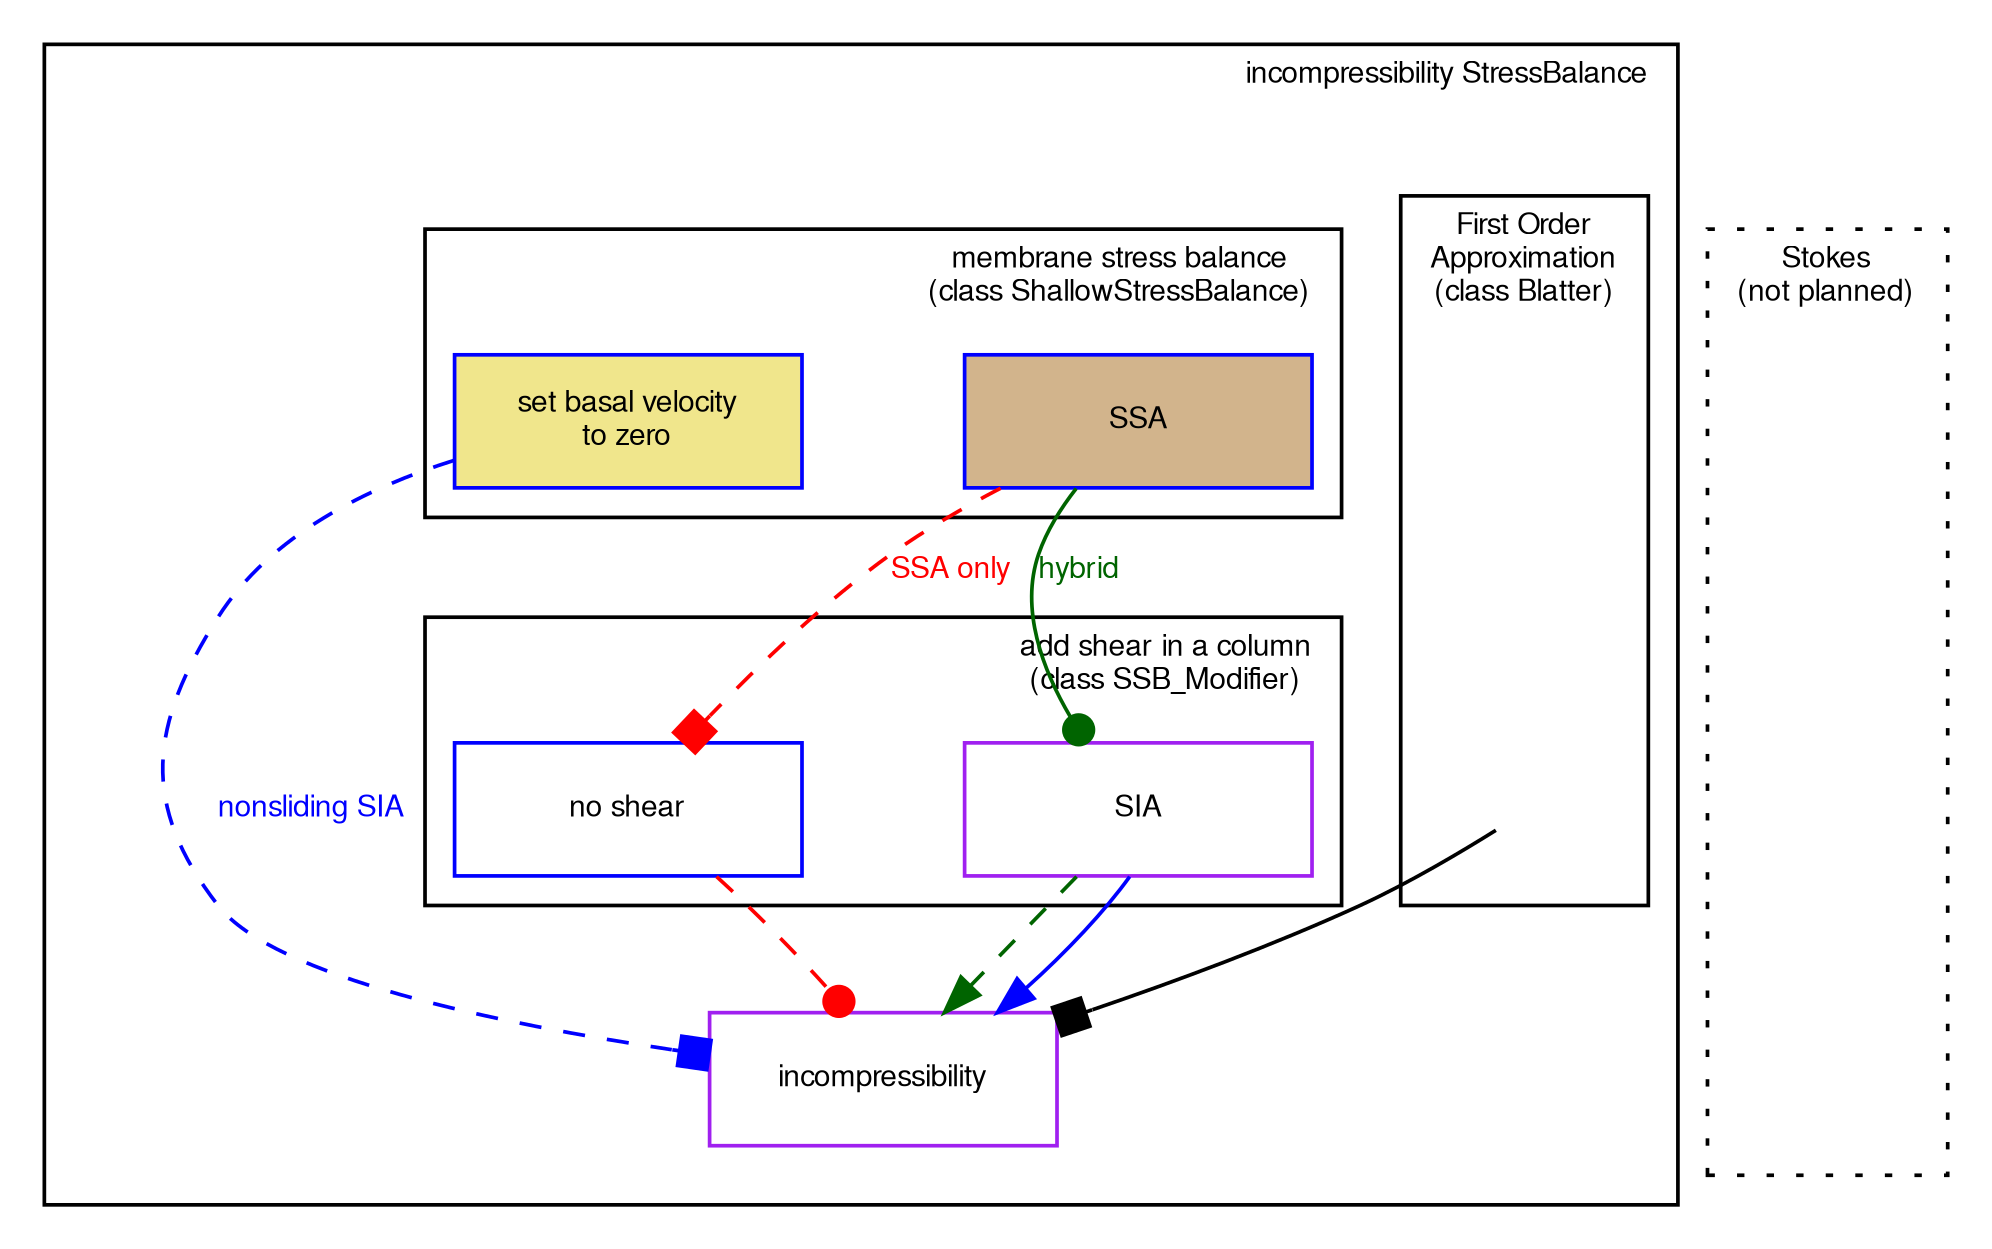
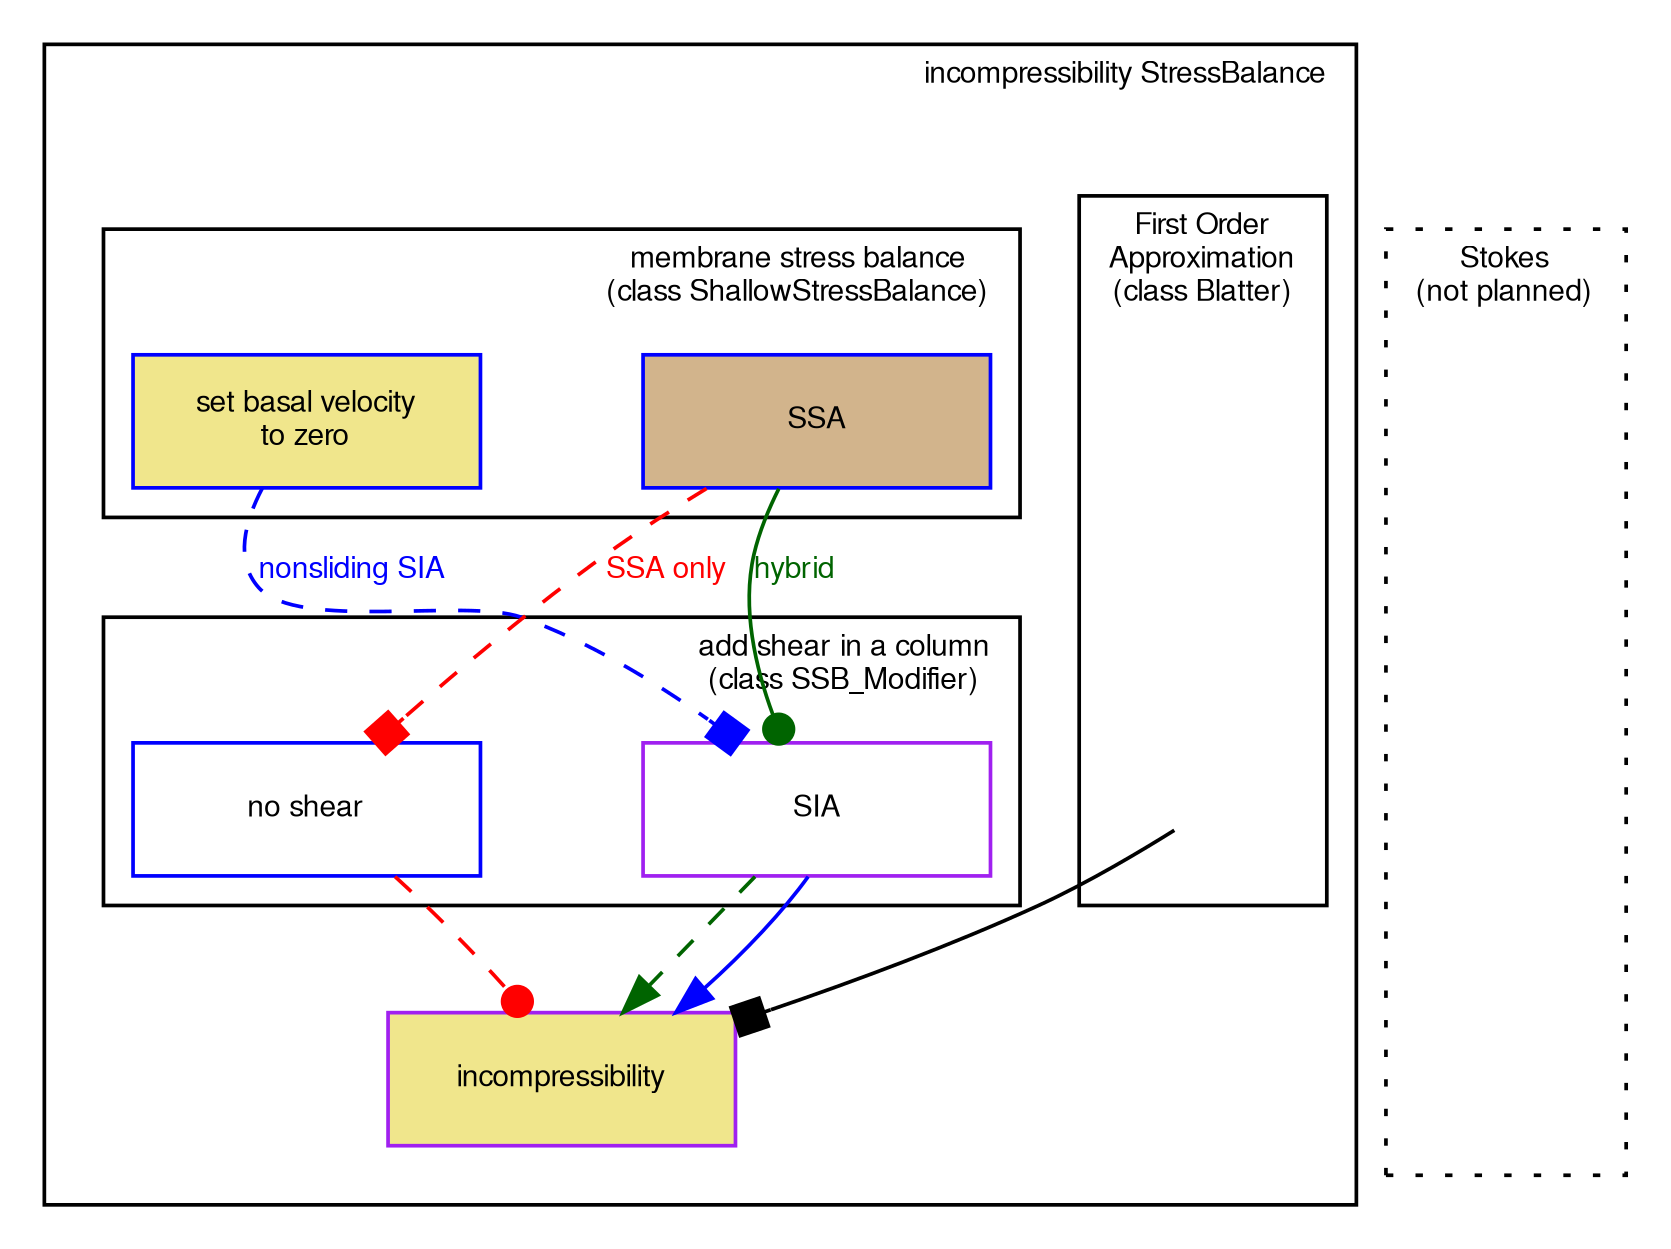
  digraph {
    fontname=FreeSans
    fontsize=8
    nodesep=0.3
    ranksep=0.5
    node [fixedsize=true fontname=FreeSans fontsize=8 shape=box style=invis]
    edge [fontname=FreeSans fontsize=8 style=invis weight=0]
    a [width=0.2]
    b [width=0.2]
    n3 [color=purple fillcolor=white label=SIA style=filled width=1.3]
    n4 [color=blue fillcolor=white label="no shear" style=filled width=1.3]
    n5 [color=blue fillcolor=khaki label="set basal velocity\nto zero" style=filled width=1.3]
    n6 [color=blue fillcolor=tan label=SSA style=filled width=1.3]
-   n7 [color=purple fillcolor=white label=incompressibility style=filled width=1.3]
+   n7 [color=purple fillcolor=khaki label=incompressibility style=filled width=1.3]
    foo [width=0.2]
    bar [width=0.2]
    baz [width=0.2]
    subgraph cluster_1 {
      label="incompressibility StressBalance"
      labeljust=r
      subgraph cluster_2 {
        label="First Order\nApproximation\n(class Blatter)"
        labeljust=r
        a
        b
      }
      subgraph cluster_3 {
        label="class StressBalance"
        labeljust=r
        style=invis
        n7
        subgraph cluster_4 {
          label="add shear in a column\n(class SSB_Modifier)"
          labeljust=r
          style=solid
          subgraph sub_5 {
            label="add shear in a column\n(class SSB_Modifier)"
            labeljust=r
            rank=same
            style=solid
            n3
            n4
          }
        }
        subgraph cluster_6 {
          label="membrane stress balance\n(class ShallowStressBalance)"
          labeljust=r
          style=solid
          subgraph sub_7 {
            label="membrane stress balance\n(class ShallowStressBalance)"
            labeljust=r
            rank=same
            style=solid
            n5
            n6
          }
        }
      }
    }
    subgraph cluster_8 {
      label="Stokes\n(not planned)"
      labeljust=c
      style=dotted
      foo
      bar
      baz
    }
    a -> b [weight=""]
    b -> n7 [arrowhead=box style=solid]
    n3 -> n4 [weight=""]
    n3 -> n7 [weight=10]
    n3 -> n7 [arrowhead=normal color=darkgreen style=dashed]
    n3 -> n7 [arrowhead=normal color=blue style=solid]
    n4 -> n7 [weight=10]
    n4 -> n7 [arrowhead=dot color=red style=dashed]
-   n5 -> n7 [arrowhead=box color=blue fontcolor=blue label="nonsliding SIA" style=dashed]
+   n5 -> n3 [arrowhead=box color=blue fontcolor=blue label="nonsliding SIA" style=dashed]
    n5 -> n4 [weight=10]
    n6 -> n3 [weight=10]
    n6 -> n3 [arrowhead=dot color=darkgreen fontcolor=darkgreen label=hybrid style=solid]
    n6 -> n4 [arrowhead=box color=red fontcolor=red label="SSA only" style=dashed]
    n6 -> n5 [weight=""]
    foo -> bar [weight=""]
    bar -> baz [weight=""]
  }
